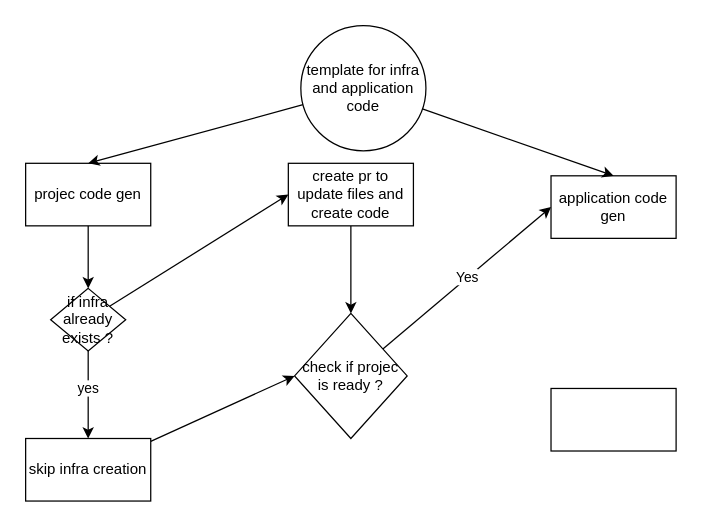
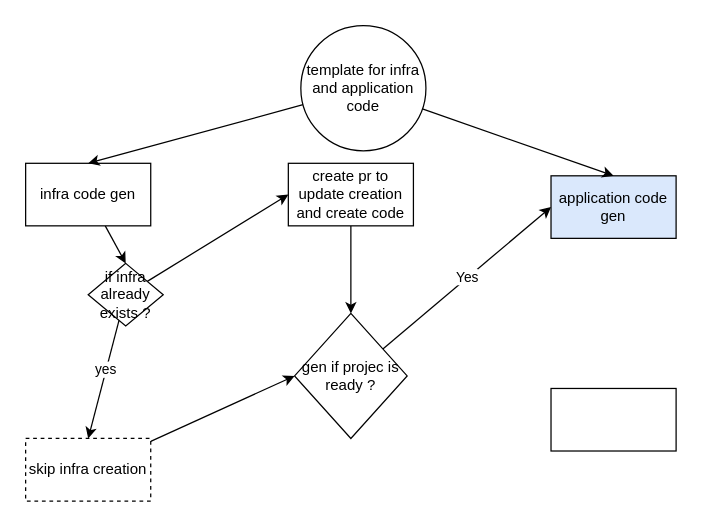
  <mxCell id="0" />
  <mxCell id="1" parent="0" />
  <mxCell id="2" style="edgeStyle=none;html=1;entryX=0.5;entryY=0;entryDx=0;entryDy=0;" edge="1" parent="1" source="3" target="13"><mxGeometry relative="1" as="geometry" /></mxCell>
- <mxCell id="3" value="projec code gen" style="html=1;dashed=0;whiteSpace=wrap;" vertex="1" parent="1"><mxGeometry x="20" y="130" width="100" height="50" as="geometry" /></mxCell>
- <mxCell id="4" value="application code gen" style="html=1;dashed=0;whiteSpace=wrap;" vertex="1" parent="1"><mxGeometry x="440" y="140" width="100" height="50" as="geometry" /></mxCell>
+ <mxCell id="3" value="infra code gen" style="html=1;dashed=0;whiteSpace=wrap;" vertex="1" parent="1"><mxGeometry x="20" y="130" width="100" height="50" as="geometry" /></mxCell>
+ <mxCell id="4" value="application code gen" style="html=1;dashed=0;whiteSpace=wrap;fillColor=#dae8fc;" vertex="1" parent="1"><mxGeometry x="440" y="140" width="100" height="50" as="geometry" /></mxCell>
  <mxCell id="5" style="edgeStyle=none;html=1;entryX=0.5;entryY=0;entryDx=0;entryDy=0;" edge="1" parent="1" source="7" target="3"><mxGeometry relative="1" as="geometry" /></mxCell>
  <mxCell id="6" style="edgeStyle=none;html=1;entryX=0.5;entryY=0;entryDx=0;entryDy=0;" edge="1" parent="1" source="7" target="4"><mxGeometry relative="1" as="geometry" /></mxCell>
  <mxCell id="7" value="template for infra and application code" style="shape=ellipse;html=1;dashed=0;whiteSpace=wrap;aspect=fixed;perimeter=ellipsePerimeter;" vertex="1" parent="1"><mxGeometry x="240" y="20" width="100" height="100" as="geometry" /></mxCell>
  <mxCell id="8" style="edgeStyle=none;html=1;entryX=0;entryY=0.5;entryDx=0;entryDy=0;" edge="1" parent="1" source="9" target="18"><mxGeometry relative="1" as="geometry" /></mxCell>
- <mxCell id="9" value="skip infra creation" style="html=1;dashed=0;whiteSpace=wrap;" vertex="1" parent="1"><mxGeometry x="20" y="350" width="100" height="50" as="geometry" /></mxCell>
+ <mxCell id="9" value="skip infra creation" style="html=1;dashed=1;whiteSpace=wrap;" vertex="1" parent="1"><mxGeometry x="20" y="350" width="100" height="50" as="geometry" /></mxCell>
  <mxCell id="10" style="edgeStyle=none;html=1;entryX=0.5;entryY=0;entryDx=0;entryDy=0;" edge="1" parent="1" source="13" target="9"><mxGeometry relative="1" as="geometry" /></mxCell>
  <mxCell id="11" value="yes" style="edgeLabel;html=1;align=center;verticalAlign=middle;resizable=0;points=[];" vertex="1" connectable="0" parent="10"><mxGeometry x="-0.163" y="-1" relative="1" as="geometry"><mxPoint as="offset" /></mxGeometry></mxCell>
  <mxCell id="12" style="edgeStyle=none;html=1;entryX=0;entryY=0.5;entryDx=0;entryDy=0;" edge="1" parent="1" source="13" target="15"><mxGeometry relative="1" as="geometry" /></mxCell>
- <mxCell id="13" value="if infra already exists ?" style="shape=rhombus;html=1;dashed=0;whiteSpace=wrap;perimeter=rhombusPerimeter;" vertex="1" parent="1"><mxGeometry x="40" y="230" width="60" height="50" as="geometry" /></mxCell>
+ <mxCell id="13" value="if infra already exists ?" style="shape=rhombus;html=1;dashed=0;whiteSpace=wrap;perimeter=rhombusPerimeter;" vertex="1" parent="1"><mxGeometry x="70" y="210" width="60" height="50" as="geometry" /></mxCell>
  <mxCell id="14" style="edgeStyle=none;html=1;entryX=0.5;entryY=0;entryDx=0;entryDy=0;" edge="1" parent="1" source="15" target="18"><mxGeometry relative="1" as="geometry" /></mxCell>
- <mxCell id="15" value="create pr to update files and create code" style="html=1;dashed=0;whiteSpace=wrap;" vertex="1" parent="1"><mxGeometry x="230" y="130" width="100" height="50" as="geometry" /></mxCell>
+ <mxCell id="15" value="create pr to update creation and create code" style="html=1;dashed=0;whiteSpace=wrap;" vertex="1" parent="1"><mxGeometry x="230" y="130" width="100" height="50" as="geometry" /></mxCell>
  <mxCell id="16" style="edgeStyle=none;html=1;entryX=0;entryY=0.5;entryDx=0;entryDy=0;" edge="1" parent="1" source="18" target="4"><mxGeometry relative="1" as="geometry" /></mxCell>
  <mxCell id="17" value="Yes" style="edgeLabel;html=1;align=center;verticalAlign=middle;resizable=0;points=[];" vertex="1" connectable="0" parent="16"><mxGeometry x="0.01" y="1" relative="1" as="geometry"><mxPoint as="offset" /></mxGeometry></mxCell>
- <mxCell id="18" value="check if projec is ready ?" style="shape=rhombus;html=1;dashed=0;whiteSpace=wrap;perimeter=rhombusPerimeter;" vertex="1" parent="1"><mxGeometry x="235" y="250" width="90" height="100" as="geometry" /></mxCell>
+ <mxCell id="18" value="gen if projec is ready ?" style="shape=rhombus;html=1;dashed=0;whiteSpace=wrap;perimeter=rhombusPerimeter;" vertex="1" parent="1"><mxGeometry x="235" y="250" width="90" height="100" as="geometry" /></mxCell>
  <mxCell id="19" value="" style="html=1;dashed=0;whiteSpace=wrap;" vertex="1" parent="1"><mxGeometry x="440" y="310" width="100" height="50" as="geometry" /></mxCell>
